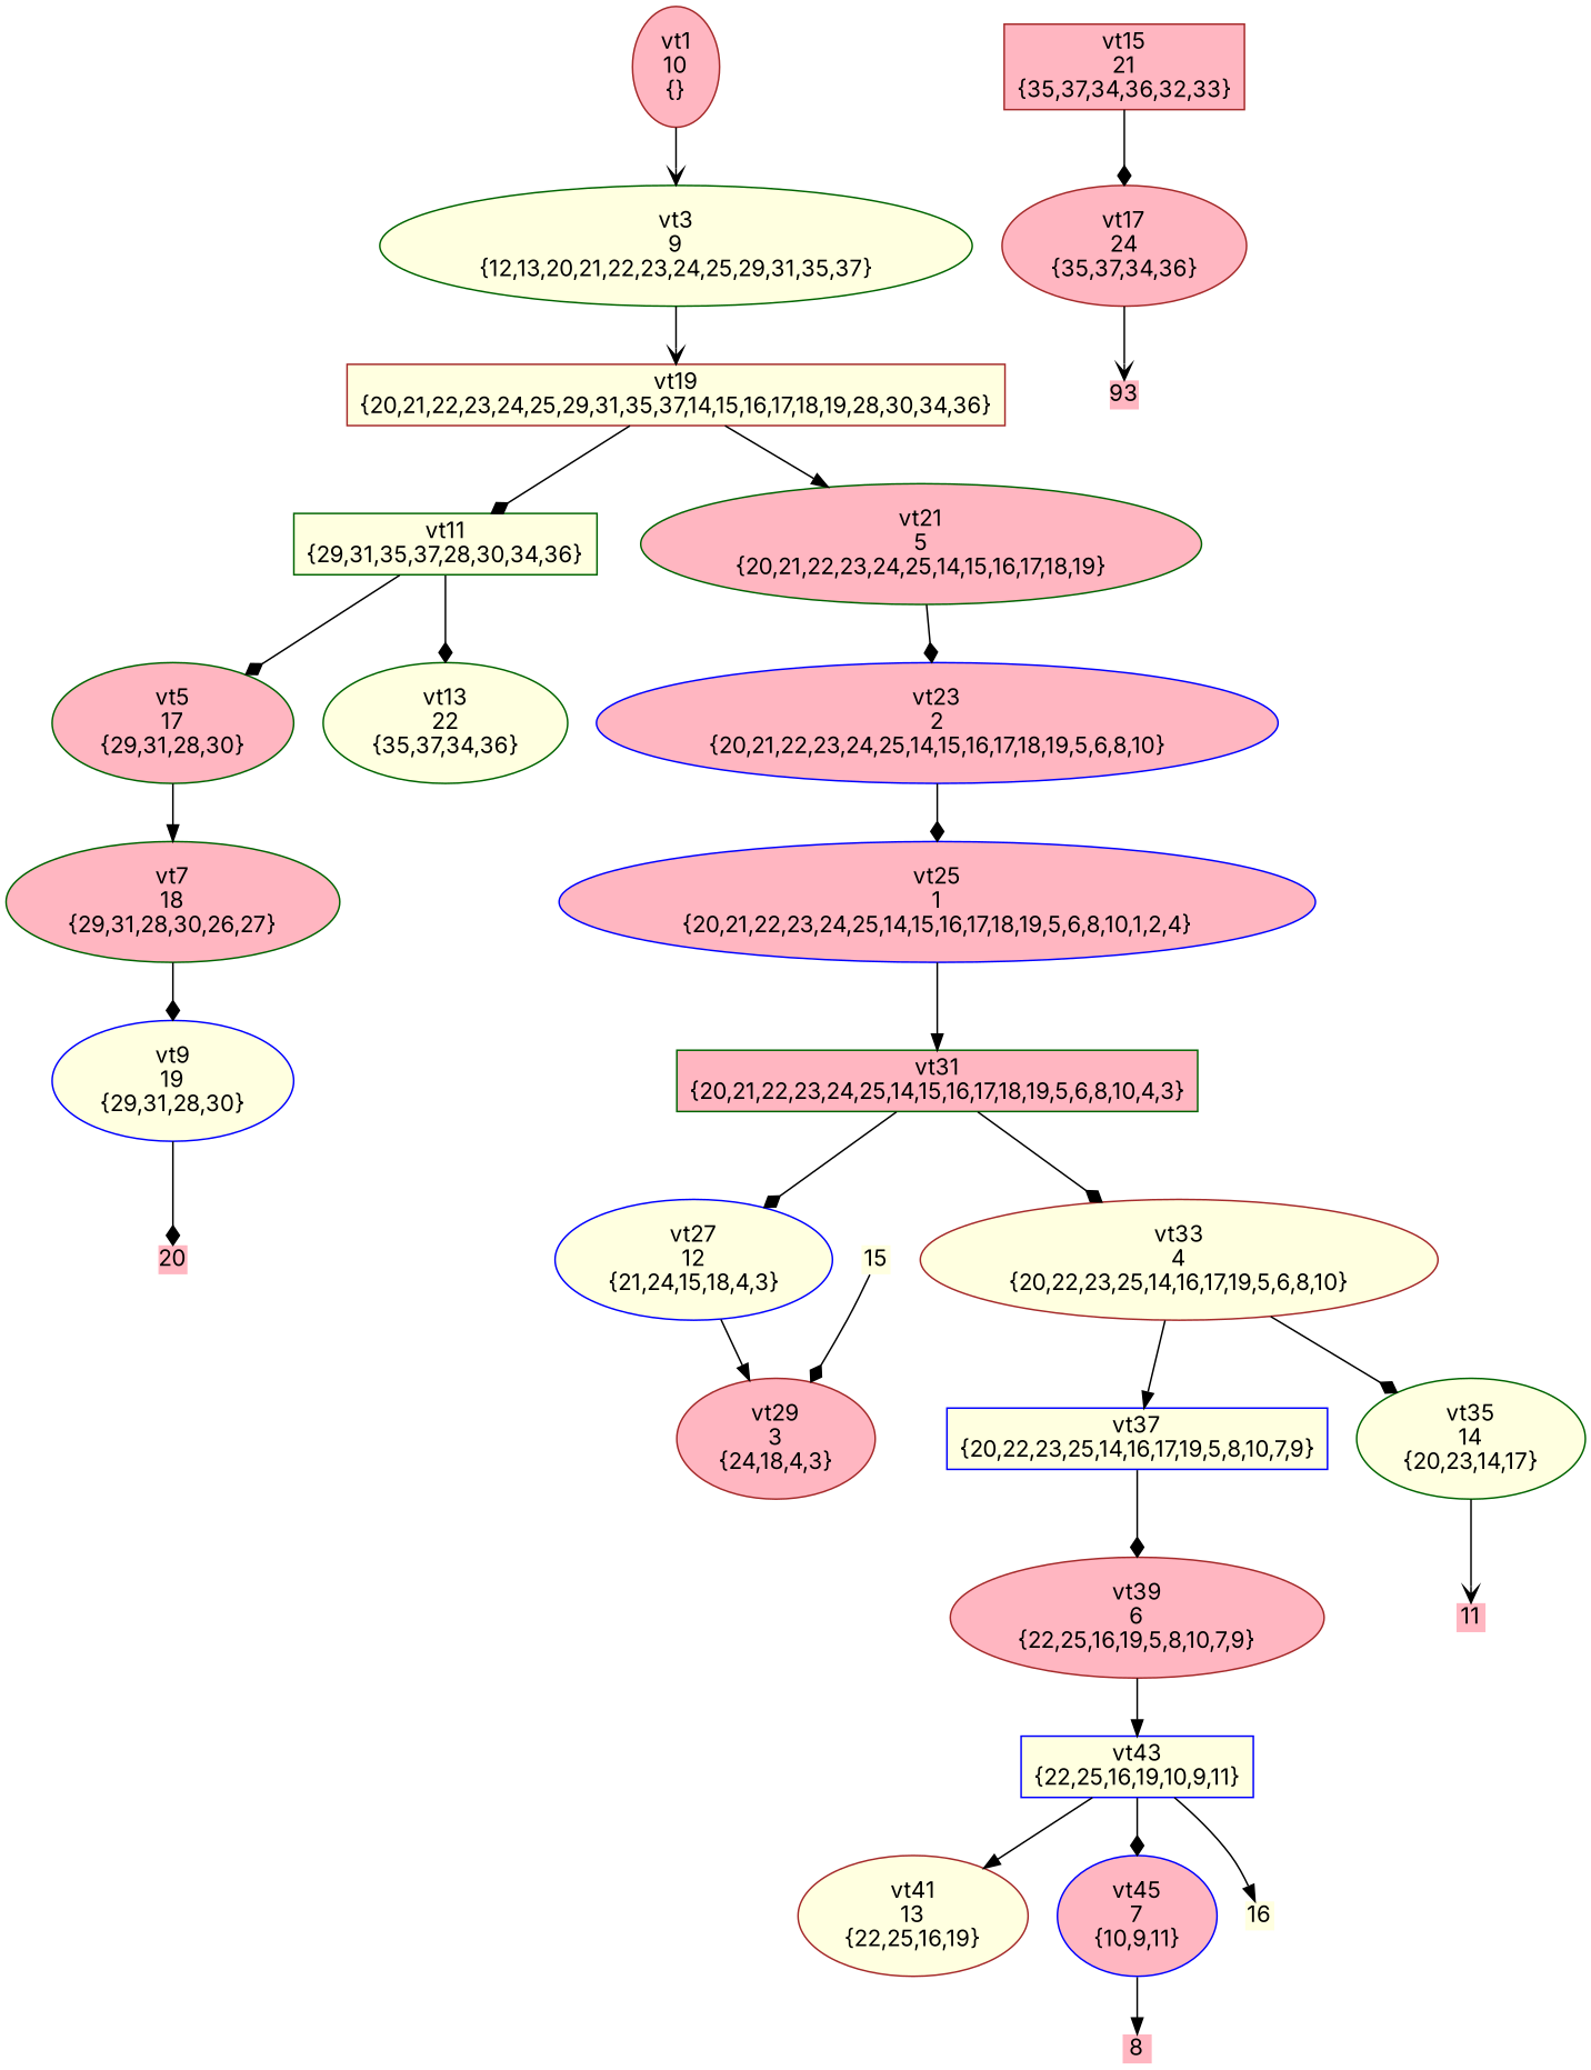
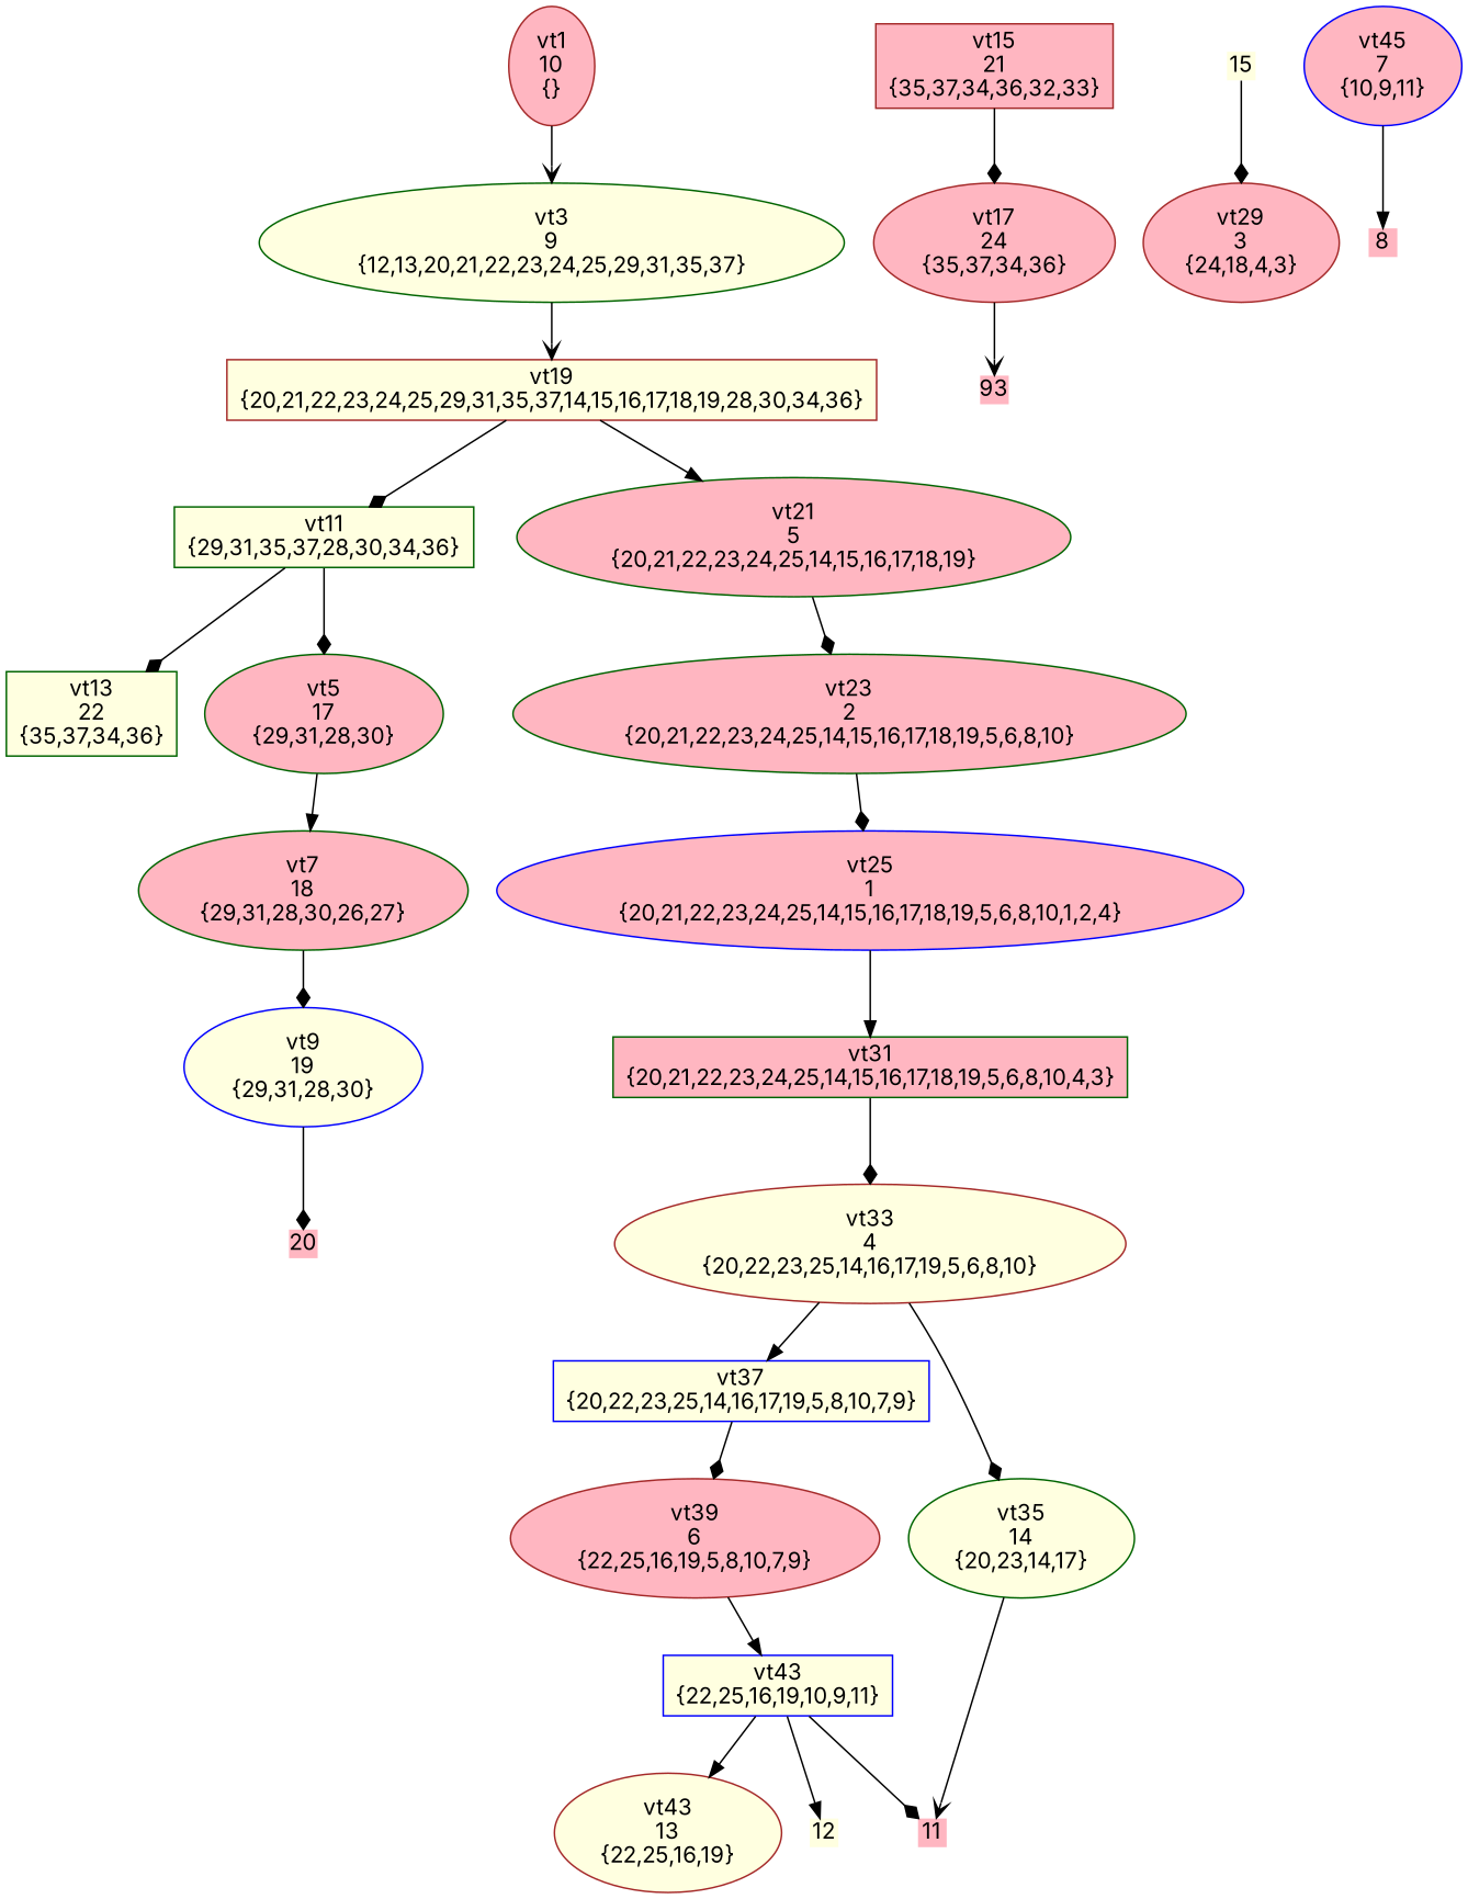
  digraph {
    fontname=Inter
    node [color=darkgreen fillcolor=lightpink fontname=Inter shape=ellipse style=filled]
    edge [arrowhead=diamond fontname=Inter]
    n1 [color=brown label="vt1\n10\n{}"]
    n2 [fillcolor=lightyellow label="vt3\n9\n{12,13,20,21,22,23,24,25,29,31,35,37}"]
    n3 [color=brown fillcolor=lightyellow label="vt19\n{20,21,22,23,24,25,29,31,35,37,14,15,16,17,18,19,28,30,34,36}" shape=box]
    n4 [fillcolor=lightyellow label="vt11\n{29,31,35,37,28,30,34,36}" shape=box]
    n5 [label="vt21\n5\n{20,21,22,23,24,25,14,15,16,17,18,19}"]
    n6 [label="vt5\n17\n{29,31,28,30}"]
-   n7 [fillcolor=lightyellow label="vt13\n22\n{35,37,34,36}"]
-   n8 [color=blue label="vt23\n2\n{20,21,22,23,24,25,14,15,16,17,18,19,5,6,8,10}"]
+   n7 [fillcolor=lightyellow label="vt13\n22\n{35,37,34,36}" shape=box]
+   n8 [label="vt23\n2\n{20,21,22,23,24,25,14,15,16,17,18,19,5,6,8,10}"]
    n9 [label="vt7\n18\n{29,31,28,30,26,27}"]
    n10 [color=blue fillcolor=lightyellow label="vt9\n19\n{29,31,28,30}"]
    n11 [color=blue fixedsize=true fontsize=14 height=.25 label=20 shape=plaintext width=.25]
    n12 [color=brown label="vt15\n21\n{35,37,34,36,32,33}" shape=box]
    n13 [color=brown label="vt17\n24\n{35,37,34,36}"]
    n14 [color=blue fixedsize=true fontsize=14 height=.25 label=93 shape=plaintext width=.25]
    n15 [color=blue label="vt25\n1\n{20,21,22,23,24,25,14,15,16,17,18,19,5,6,8,10,1,2,4}"]
    n16 [label="vt31\n{20,21,22,23,24,25,14,15,16,17,18,19,5,6,8,10,4,3}" shape=box]
-   n17 [color=blue fillcolor=lightyellow label="vt27\n12\n{21,24,15,18,4,3}"]
    n18 [color=brown fillcolor=lightyellow label="vt33\n4\n{20,22,23,25,14,16,17,19,5,6,8,10}"]
    n19 [color=brown label="vt29\n3\n{24,18,4,3}"]
    n20 [color=blue fillcolor=lightyellow label="vt37\n{20,22,23,25,14,16,17,19,5,8,10,7,9}" shape=box]
    n21 [fillcolor=lightyellow label="vt35\n14\n{20,23,14,17}"]
    n22 [fillcolor=lightyellow fixedsize=true fontsize=14 height=.25 label=15 shape=plaintext width=.25]
    n23 [color=brown label="vt39\n6\n{22,25,16,19,5,8,10,7,9}"]
    n24 [fixedsize=true fontsize=14 height=.25 label=11 shape=plaintext width=.25]
    n25 [color=blue fillcolor=lightyellow label="vt43\n{22,25,16,19,10,9,11}" shape=box]
-   n26 [color=brown fillcolor=lightyellow label="vt41\n13\n{22,25,16,19}"]
+   n26 [color=brown fillcolor=lightyellow label="vt43\n13\n{22,25,16,19}"]
    n27 [color=blue label="vt45\n7\n{10,9,11}"]
-   n28 [color=brown fillcolor=lightyellow fixedsize=true fontsize=14 height=.25 label=16 shape=plaintext width=.25]
+   n28 [color=brown fillcolor=lightyellow fixedsize=true fontsize=14 height=.25 label=12 shape=plaintext width=.25]
    n29 [fixedsize=true fontsize=14 height=.25 label=8 shape=plaintext width=.25]
    n1 -> n2 [arrowhead=vee]
    n2 -> n3 [arrowhead=vee]
    n3 -> n4
    n3 -> n5 [arrowhead=normal]
    n4 -> n6
    n4 -> n7
    n5 -> n8
    n6 -> n9 [arrowhead=normal]
    n8 -> n15
    n9 -> n10
    n10 -> n11
    n12 -> n13
    n13 -> n14 [arrowhead=vee]
    n15 -> n16 [arrowhead=normal]
-   n16 -> n17
    n16 -> n18
-   n17 -> n19 [arrowhead=normal]
    n18 -> n20 [arrowhead=normal]
    n18 -> n21
    n20 -> n23
    n21 -> n24 [arrowhead=vee]
    n22 -> n19
    n23 -> n25 [arrowhead=normal]
    n25 -> n26 [arrowhead=normal]
-   n25 -> n27
+   n25 -> n24
    n25 -> n28 [arrowhead=normal]
    n27 -> n29 [arrowhead=normal]
  }
